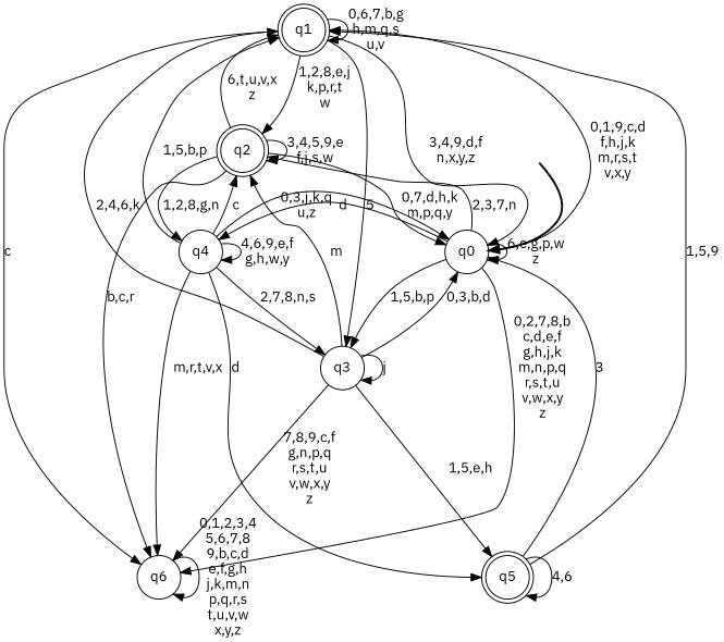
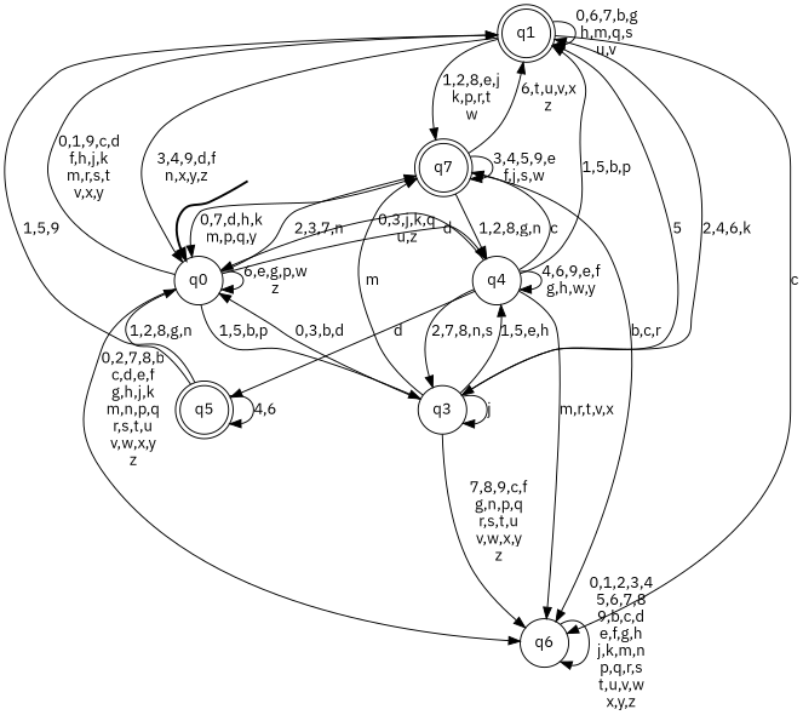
  digraph {
    fontname="IBM Plex Sans"
    rankdir=TB
    node [fontname="IBM Plex Sans" shape=circle style="rounded,filled" color=black fillcolor=white]
    edge [fontname="IBM Plex Sans"]
    __start0 [height=0 shape=none style=invis width=0 color="" fillcolor=""]
    n2 [label=q0 style=filled]
    n3 [label=q1 shape=doublecircle]
-   n4 [label=q2 shape=doublecircle]
+   n4 [label=q7 shape=doublecircle]
    n5 [label=q3]
    n6 [label=q4 style=filled]
    n7 [label=q6 style=filled]
    n8 [label=q5 shape=doublecircle]
    subgraph cluster_1 {
      nodesep=0.15
      ranksep=0.15
      style=invis
      __start0
      n2
    }
    __start0 -> n2 [penwidth=2]
    n2 -> n2 [label="6,e,g,p,w\nz"]
    n2 -> n3 [label="0,1,9,c,d\nf,h,j,k\nm,r,s,t\nv,x,y"]
    n2 -> n4 [label="2,3,7,n"]
    n2 -> n5 [label="1,5,b,p"]
    n2 -> n6 [label=d]
    n2 -> n7 [label="0,2,7,8,b\nc,d,e,f\ng,h,j,k\nm,n,p,q\nr,s,t,u\nv,w,x,y\nz"]
    n3 -> n2 [label="3,4,9,d,f\nn,x,y,z"]
    n3 -> n3 [label="0,6,7,b,g\nh,m,q,s\nu,v"]
    n3 -> n4 [label="1,2,8,e,j\nk,p,r,t\nw"]
    n3 -> n5 [label=5]
    n3 -> n7 [label=c]
    n4 -> n2 [label="0,7,d,h,k\nm,p,q,y"]
    n4 -> n3 [label="6,t,u,v,x\nz"]
    n4 -> n4 [label="3,4,5,9,e\nf,j,s,w"]
    n4 -> n6 [label="1,2,8,g,n"]
    n4 -> n7 [label="b,c,r"]
    n5 -> n2 [label="0,3,b,d"]
    n5 -> n3 [label="2,4,6,k"]
    n5 -> n4 [label=m]
    n5 -> n5 [label=j]
-   n5 -> n8 [label="1,5,e,h"]
+   n5 -> n6 [label="1,5,e,h"]
    n5 -> n7 [label="7,8,9,c,f\ng,n,p,q\nr,s,t,u\nv,w,x,y\nz"]
    n6 -> n2 [label="0,3,j,k,q\nu,z"]
    n6 -> n3 [label="1,5,b,p"]
    n6 -> n4 [label=c]
    n6 -> n5 [label="2,7,8,n,s"]
    n6 -> n6 [label="4,6,9,e,f\ng,h,w,y"]
    n6 -> n7 [label="m,r,t,v,x"]
    n6 -> n8 [label=d]
    n7 -> n7 [label="0,1,2,3,4\n5,6,7,8\n9,b,c,d\ne,f,g,h\nj,k,m,n\np,q,r,s\nt,u,v,w\nx,y,z"]
-   n8 -> n2 [label=3]
+   n8 -> n2 [label="1,2,8,g,n"]
    n8 -> n3 [label="1,5,9"]
    n8 -> n8 [label="4,6"]
  }
